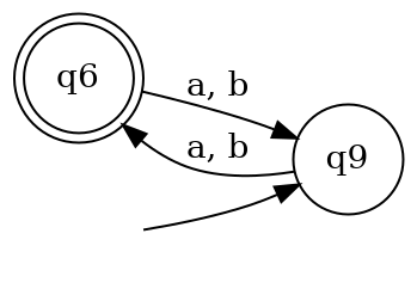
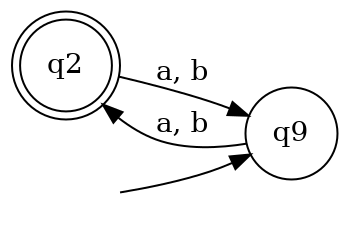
  digraph {
    rankdir=LR
-   q6 [shape=doublecircle]
+   q6 [shape=doublecircle label=q2]
    n2 [label=q9 shape=circle]
    "" [shape=none]
    q6 -> n2 [label="a, b"]
    n2 -> q6 [label="a, b"]
    "" -> n2
  }
